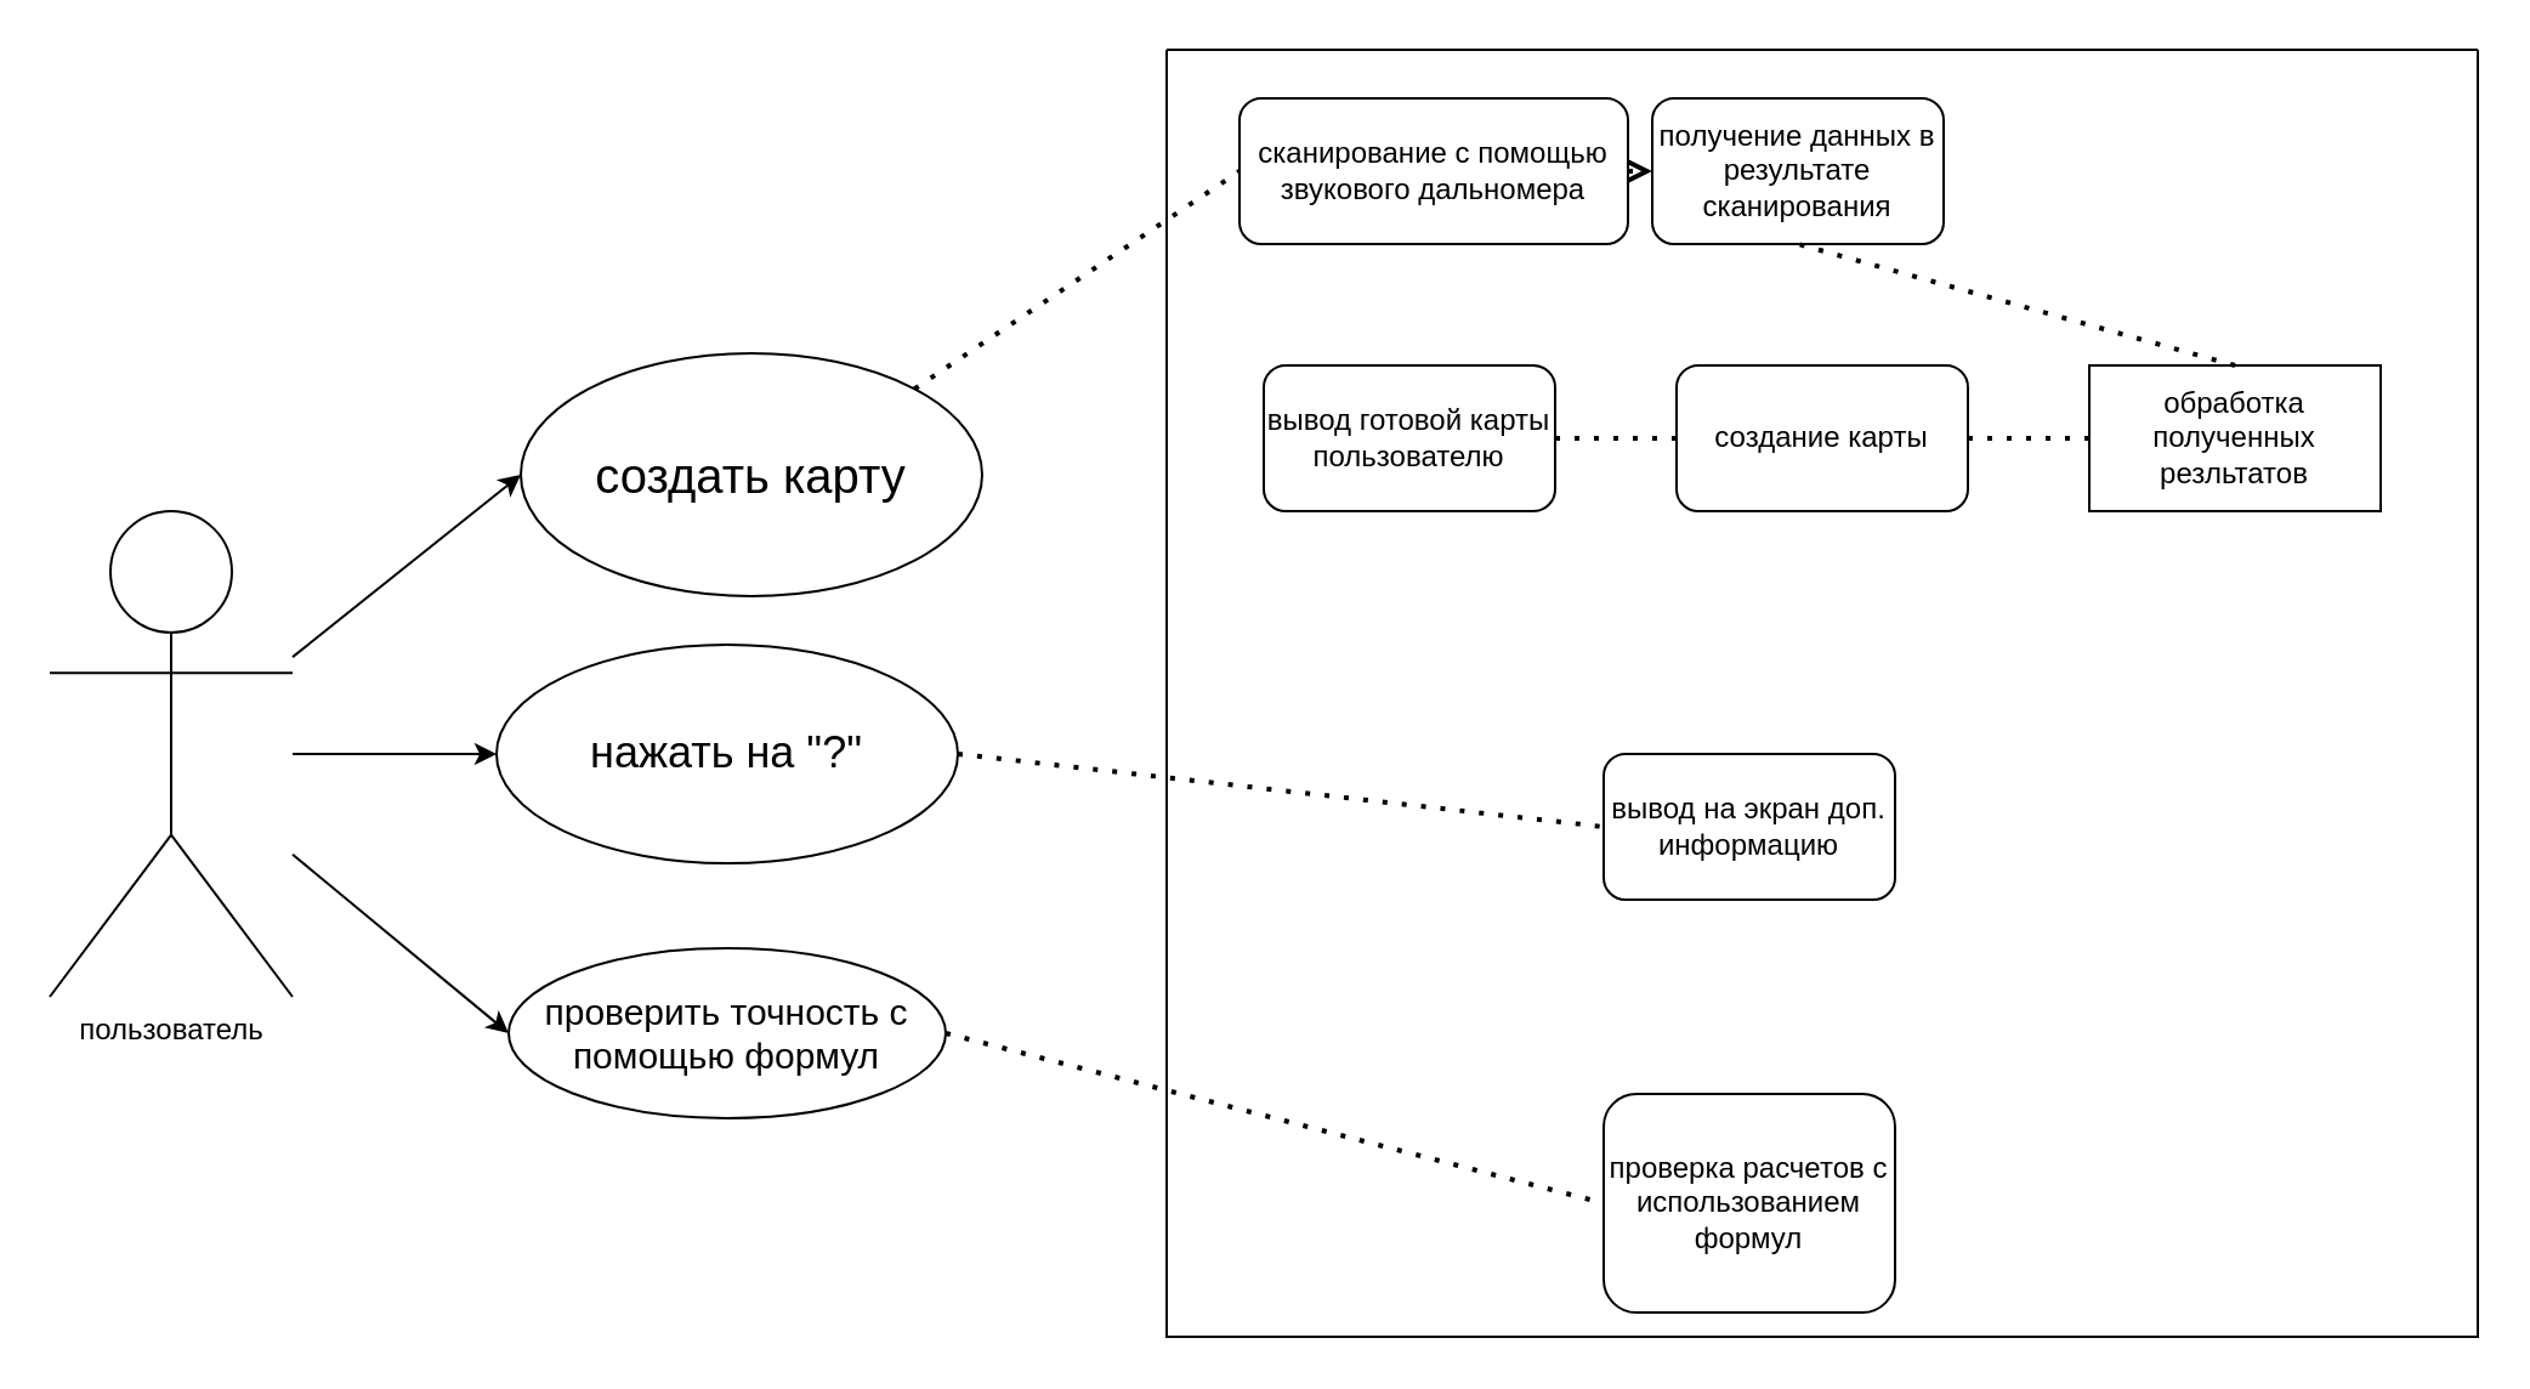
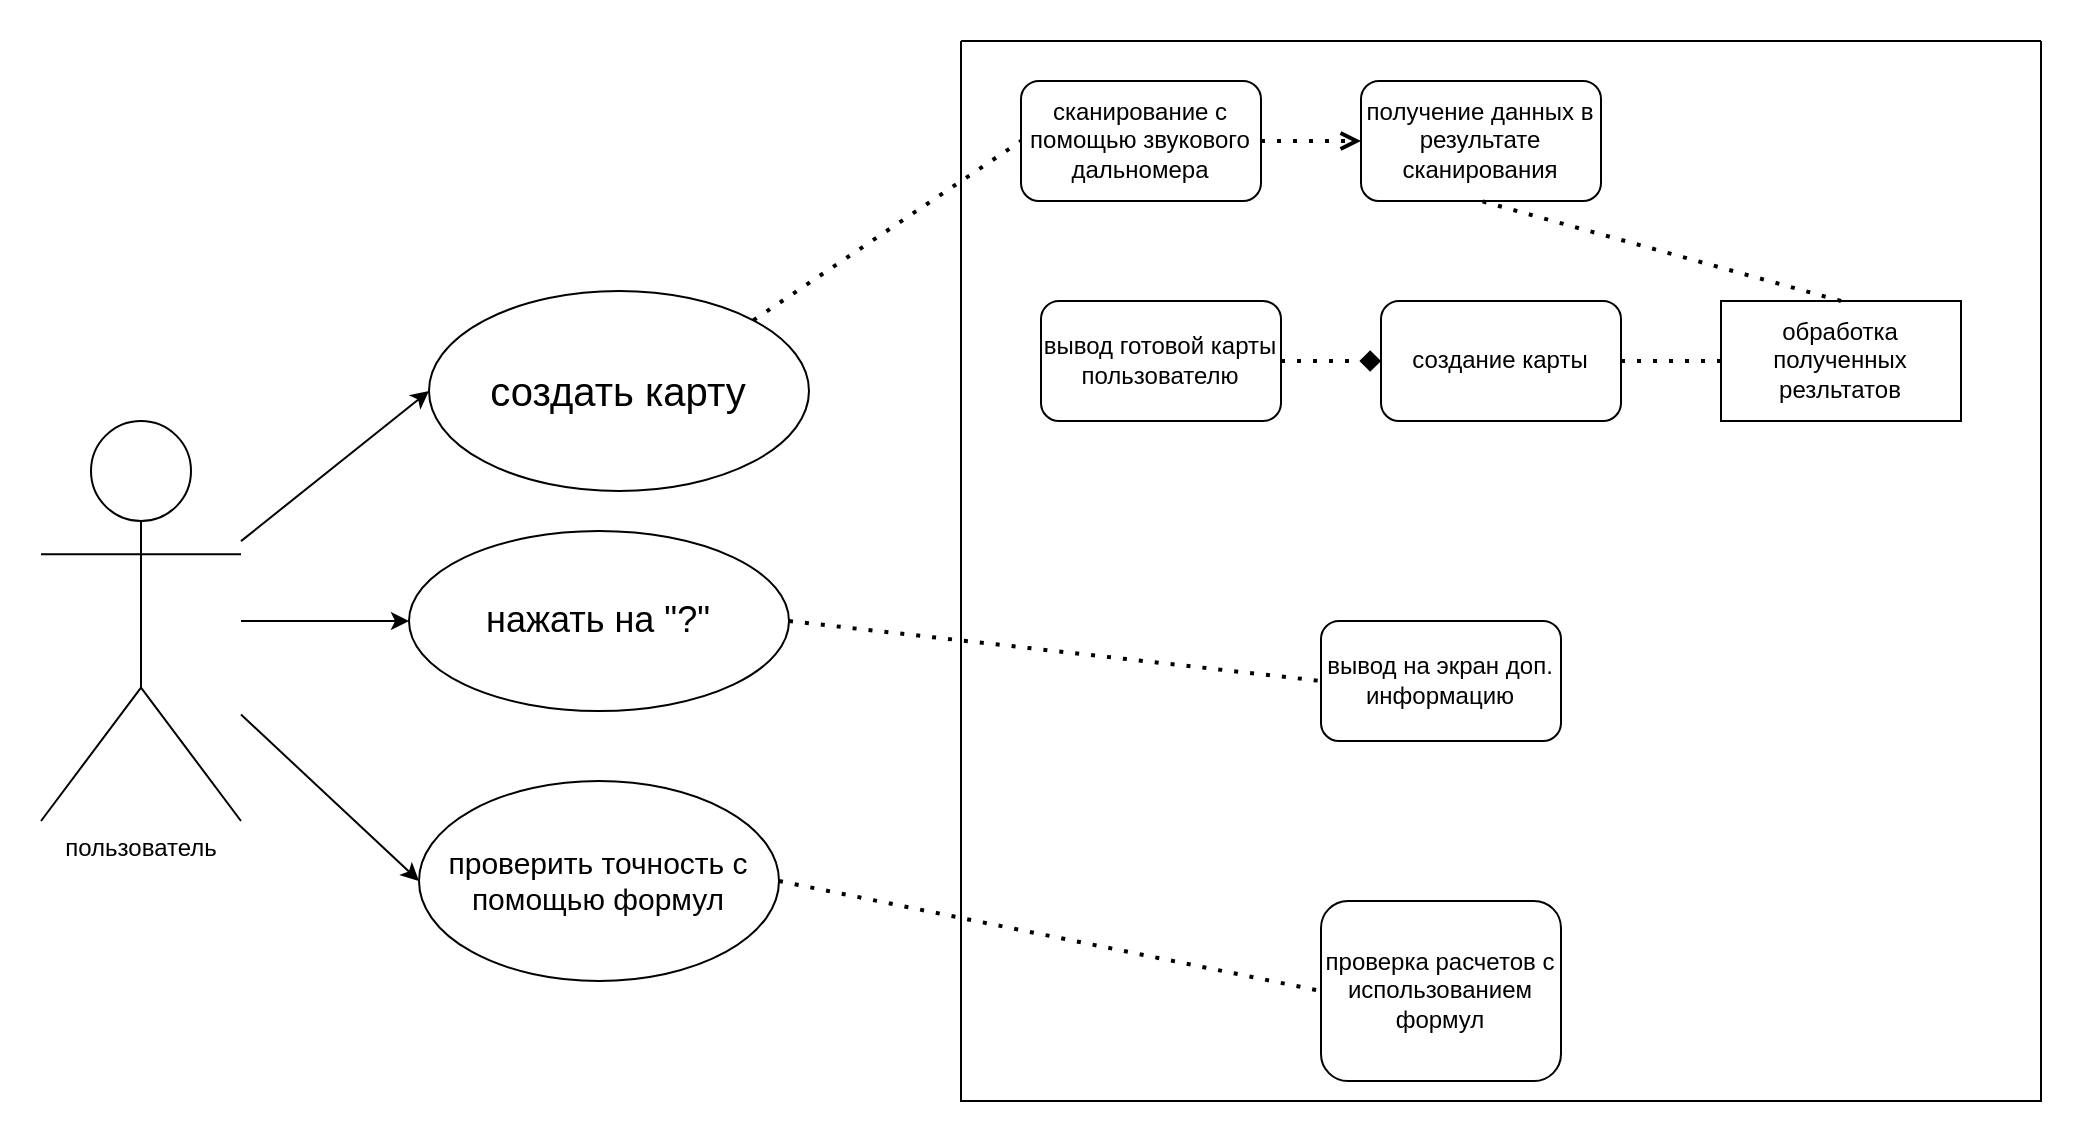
  <mxCell id="0" />
  <mxCell id="1" parent="0" />
  <mxCell id="2" value="пользователь" style="shape=umlActor;verticalLabelPosition=bottom;verticalAlign=top;html=1;outlineConnect=0;" parent="1" vertex="1"><mxGeometry x="20" y="210" width="100" height="200" as="geometry" /></mxCell>
  <mxCell id="3" value="&lt;font style=&quot;font-size: 20px;&quot;&gt;создать карту&lt;/font&gt;" style="ellipse;whiteSpace=wrap;html=1;" parent="1" vertex="1"><mxGeometry x="214" y="145" width="190" height="100" as="geometry" /></mxCell>
  <mxCell id="4" value="&lt;font style=&quot;font-size: 18px;&quot;&gt;нажать на &quot;?&quot;&lt;/font&gt;" style="ellipse;whiteSpace=wrap;html=1;" parent="1" vertex="1"><mxGeometry x="204" y="265" width="190" height="90" as="geometry" /></mxCell>
- <mxCell id="5" value="&lt;font style=&quot;font-size: 15px;&quot;&gt;проверить точность с помощью формул&lt;/font&gt;" style="ellipse;whiteSpace=wrap;html=1;" parent="1" vertex="1"><mxGeometry x="209" y="390" width="180" height="70" as="geometry" /></mxCell>
+ <mxCell id="5" value="&lt;font style=&quot;font-size: 15px;&quot;&gt;проверить точность с помощью формул&lt;/font&gt;" style="ellipse;whiteSpace=wrap;html=1;" parent="1" vertex="1"><mxGeometry x="209" y="390" width="180" height="100" as="geometry" /></mxCell>
  <mxCell id="6" value="" style="endArrow=classic;html=1;rounded=0;entryX=0;entryY=0.5;entryDx=0;entryDy=0;" parent="1" source="2" target="3" edge="1"><mxGeometry width="50" height="50" relative="1" as="geometry"><mxPoint x="130" y="250" as="sourcePoint" /><mxPoint x="190" y="200" as="targetPoint" /></mxGeometry></mxCell>
  <mxCell id="7" value="" style="endArrow=classic;html=1;rounded=0;entryX=0;entryY=0.5;entryDx=0;entryDy=0;" parent="1" source="2" target="4" edge="1"><mxGeometry width="50" height="50" relative="1" as="geometry"><mxPoint x="370" y="390" as="sourcePoint" /><mxPoint x="420" y="340" as="targetPoint" /></mxGeometry></mxCell>
  <mxCell id="8" value="" style="endArrow=classic;html=1;rounded=0;entryX=0;entryY=0.5;entryDx=0;entryDy=0;" parent="1" source="2" target="5" edge="1"><mxGeometry width="50" height="50" relative="1" as="geometry"><mxPoint x="370" y="390" as="sourcePoint" /><mxPoint x="420" y="340" as="targetPoint" /></mxGeometry></mxCell>
  <mxCell id="9" value="" style="endArrow=none;dashed=1;html=1;dashPattern=1 3;strokeWidth=2;rounded=0;exitX=1;exitY=0;exitDx=0;exitDy=0;entryX=0;entryY=0.5;entryDx=0;entryDy=0;" parent="1" source="3" target="17" edge="1"><mxGeometry width="50" height="50" relative="1" as="geometry"><mxPoint x="370" y="360" as="sourcePoint" /><mxPoint x="420" y="310" as="targetPoint" /></mxGeometry></mxCell>
  <mxCell id="10" value="вывод на экран доп. информацию" style="rounded=1;whiteSpace=wrap;html=1;" parent="1" vertex="1"><mxGeometry x="660" y="310" width="120" height="60" as="geometry" /></mxCell>
  <mxCell id="11" value="" style="endArrow=none;dashed=1;html=1;dashPattern=1 3;strokeWidth=2;rounded=0;exitX=1;exitY=0.5;exitDx=0;exitDy=0;entryX=0;entryY=0.5;entryDx=0;entryDy=0;" parent="1" source="4" target="10" edge="1"><mxGeometry width="50" height="50" relative="1" as="geometry"><mxPoint x="370" y="360" as="sourcePoint" /><mxPoint x="420" y="310" as="targetPoint" /></mxGeometry></mxCell>
  <mxCell id="12" value="проверка расчетов с использованием формул" style="rounded=1;whiteSpace=wrap;html=1;" parent="1" vertex="1"><mxGeometry x="660" y="450" width="120" height="90" as="geometry" /></mxCell>
  <mxCell id="13" value="" style="endArrow=none;dashed=1;html=1;dashPattern=1 3;strokeWidth=2;rounded=0;entryX=0;entryY=0.5;entryDx=0;entryDy=0;exitX=1;exitY=0.5;exitDx=0;exitDy=0;" parent="1" source="5" target="12" edge="1"><mxGeometry width="50" height="50" relative="1" as="geometry"><mxPoint x="400" y="440" as="sourcePoint" /><mxPoint x="420" y="310" as="targetPoint" /></mxGeometry></mxCell>
  <mxCell id="14" value="" style="swimlane;startSize=0;" parent="1" vertex="1"><mxGeometry x="480" y="20" width="540" height="530" as="geometry" /></mxCell>
  <mxCell id="15" value="обработка полученных резльтатов" style="whiteSpace=wrap;html=1;rounded=0;" parent="14" vertex="1"><mxGeometry x="380" y="130" width="120" height="60" as="geometry" /></mxCell>
  <mxCell id="16" value="получение данных в результате сканирования" style="rounded=1;whiteSpace=wrap;html=1;" parent="14" vertex="1"><mxGeometry x="200" y="20" width="120" height="60" as="geometry" /></mxCell>
- <mxCell id="17" value="сканирование с помощью звукового дальномера" style="rounded=1;whiteSpace=wrap;html=1;" parent="14" vertex="1"><mxGeometry x="30" y="20" width="160" height="60" as="geometry" /></mxCell>
+ <mxCell id="17" value="сканирование с помощью звукового дальномера" style="rounded=1;whiteSpace=wrap;html=1;" parent="14" vertex="1"><mxGeometry x="30" y="20" width="120" height="60" as="geometry" /></mxCell>
  <mxCell id="18" value="" style="endArrow=open;dashed=1;html=1;dashPattern=1 3;strokeWidth=2;rounded=0;exitX=1;exitY=0.5;exitDx=0;exitDy=0;entryX=0;entryY=0.5;entryDx=0;entryDy=0;" parent="14" source="17" target="16" edge="1"><mxGeometry width="50" height="50" relative="1" as="geometry"><mxPoint x="-60" y="330" as="sourcePoint" /><mxPoint x="-10" y="280" as="targetPoint" /></mxGeometry></mxCell>
  <mxCell id="19" value="" style="endArrow=none;dashed=1;html=1;dashPattern=1 3;strokeWidth=2;rounded=0;entryX=0.5;entryY=1;entryDx=0;entryDy=0;exitX=0.5;exitY=0;exitDx=0;exitDy=0;" parent="14" source="15" target="16" edge="1"><mxGeometry width="50" height="50" relative="1" as="geometry"><mxPoint x="-60" y="290" as="sourcePoint" /><mxPoint x="-10" y="240" as="targetPoint" /></mxGeometry></mxCell>
  <mxCell id="20" value="создание карты" style="rounded=1;whiteSpace=wrap;html=1;" parent="14" vertex="1"><mxGeometry x="210" y="130" width="120" height="60" as="geometry" /></mxCell>
  <mxCell id="21" value="" style="endArrow=none;dashed=1;html=1;dashPattern=1 3;strokeWidth=2;rounded=0;entryX=0;entryY=0.5;entryDx=0;entryDy=0;exitX=1;exitY=0.5;exitDx=0;exitDy=0;" parent="14" source="20" target="15" edge="1"><mxGeometry width="50" height="50" relative="1" as="geometry"><mxPoint x="-60" y="290" as="sourcePoint" /><mxPoint x="-10" y="240" as="targetPoint" /></mxGeometry></mxCell>
  <mxCell id="22" value="вывод готовой карты пользователю" style="rounded=1;whiteSpace=wrap;html=1;" parent="14" vertex="1"><mxGeometry x="40" y="130" width="120" height="60" as="geometry" /></mxCell>
- <mxCell id="23" value="" style="endArrow=none;dashed=1;html=1;dashPattern=1 3;strokeWidth=2;rounded=0;entryX=0;entryY=0.5;entryDx=0;entryDy=0;exitX=1;exitY=0.5;exitDx=0;exitDy=0;" parent="14" source="22" target="20" edge="1"><mxGeometry width="50" height="50" relative="1" as="geometry"><mxPoint x="60" y="300" as="sourcePoint" /><mxPoint x="110" y="250" as="targetPoint" /></mxGeometry></mxCell>
+ <mxCell id="23" value="" style="endArrow=diamond;dashed=1;html=1;dashPattern=1 3;strokeWidth=2;rounded=0;entryX=0;entryY=0.5;entryDx=0;entryDy=0;exitX=1;exitY=0.5;exitDx=0;exitDy=0;" parent="14" source="22" target="20" edge="1"><mxGeometry width="50" height="50" relative="1" as="geometry"><mxPoint x="60" y="300" as="sourcePoint" /><mxPoint x="110" y="250" as="targetPoint" /></mxGeometry></mxCell>
